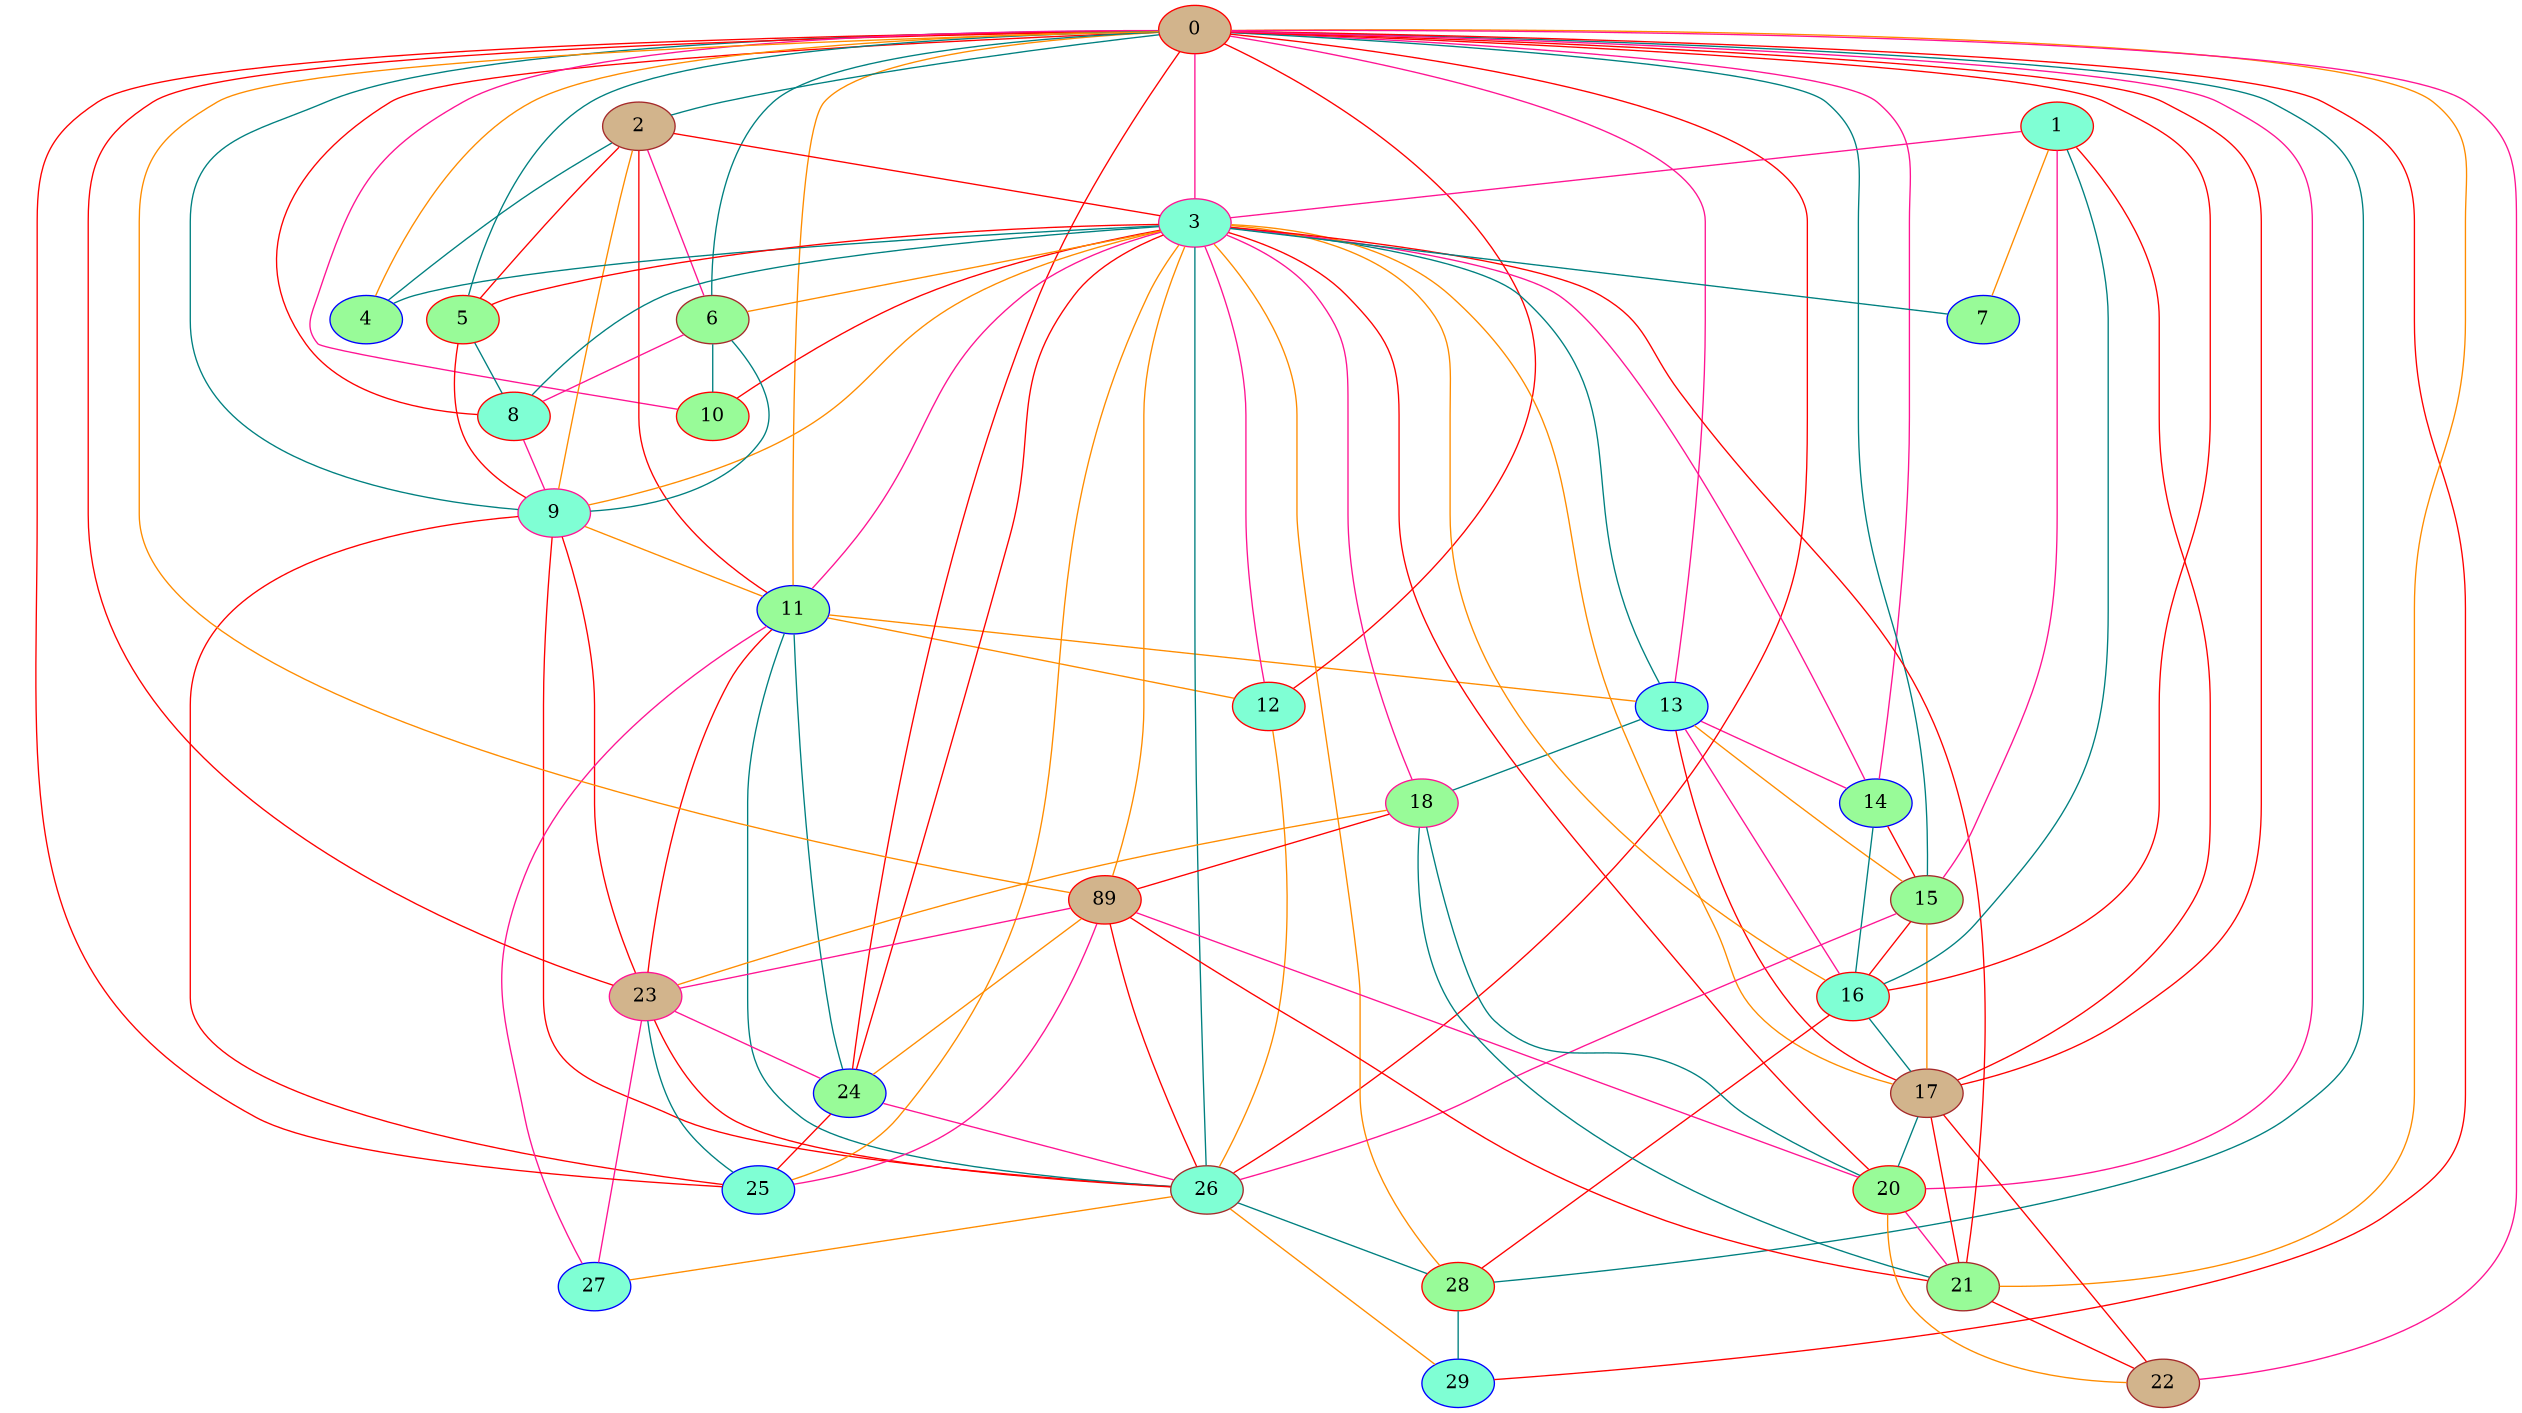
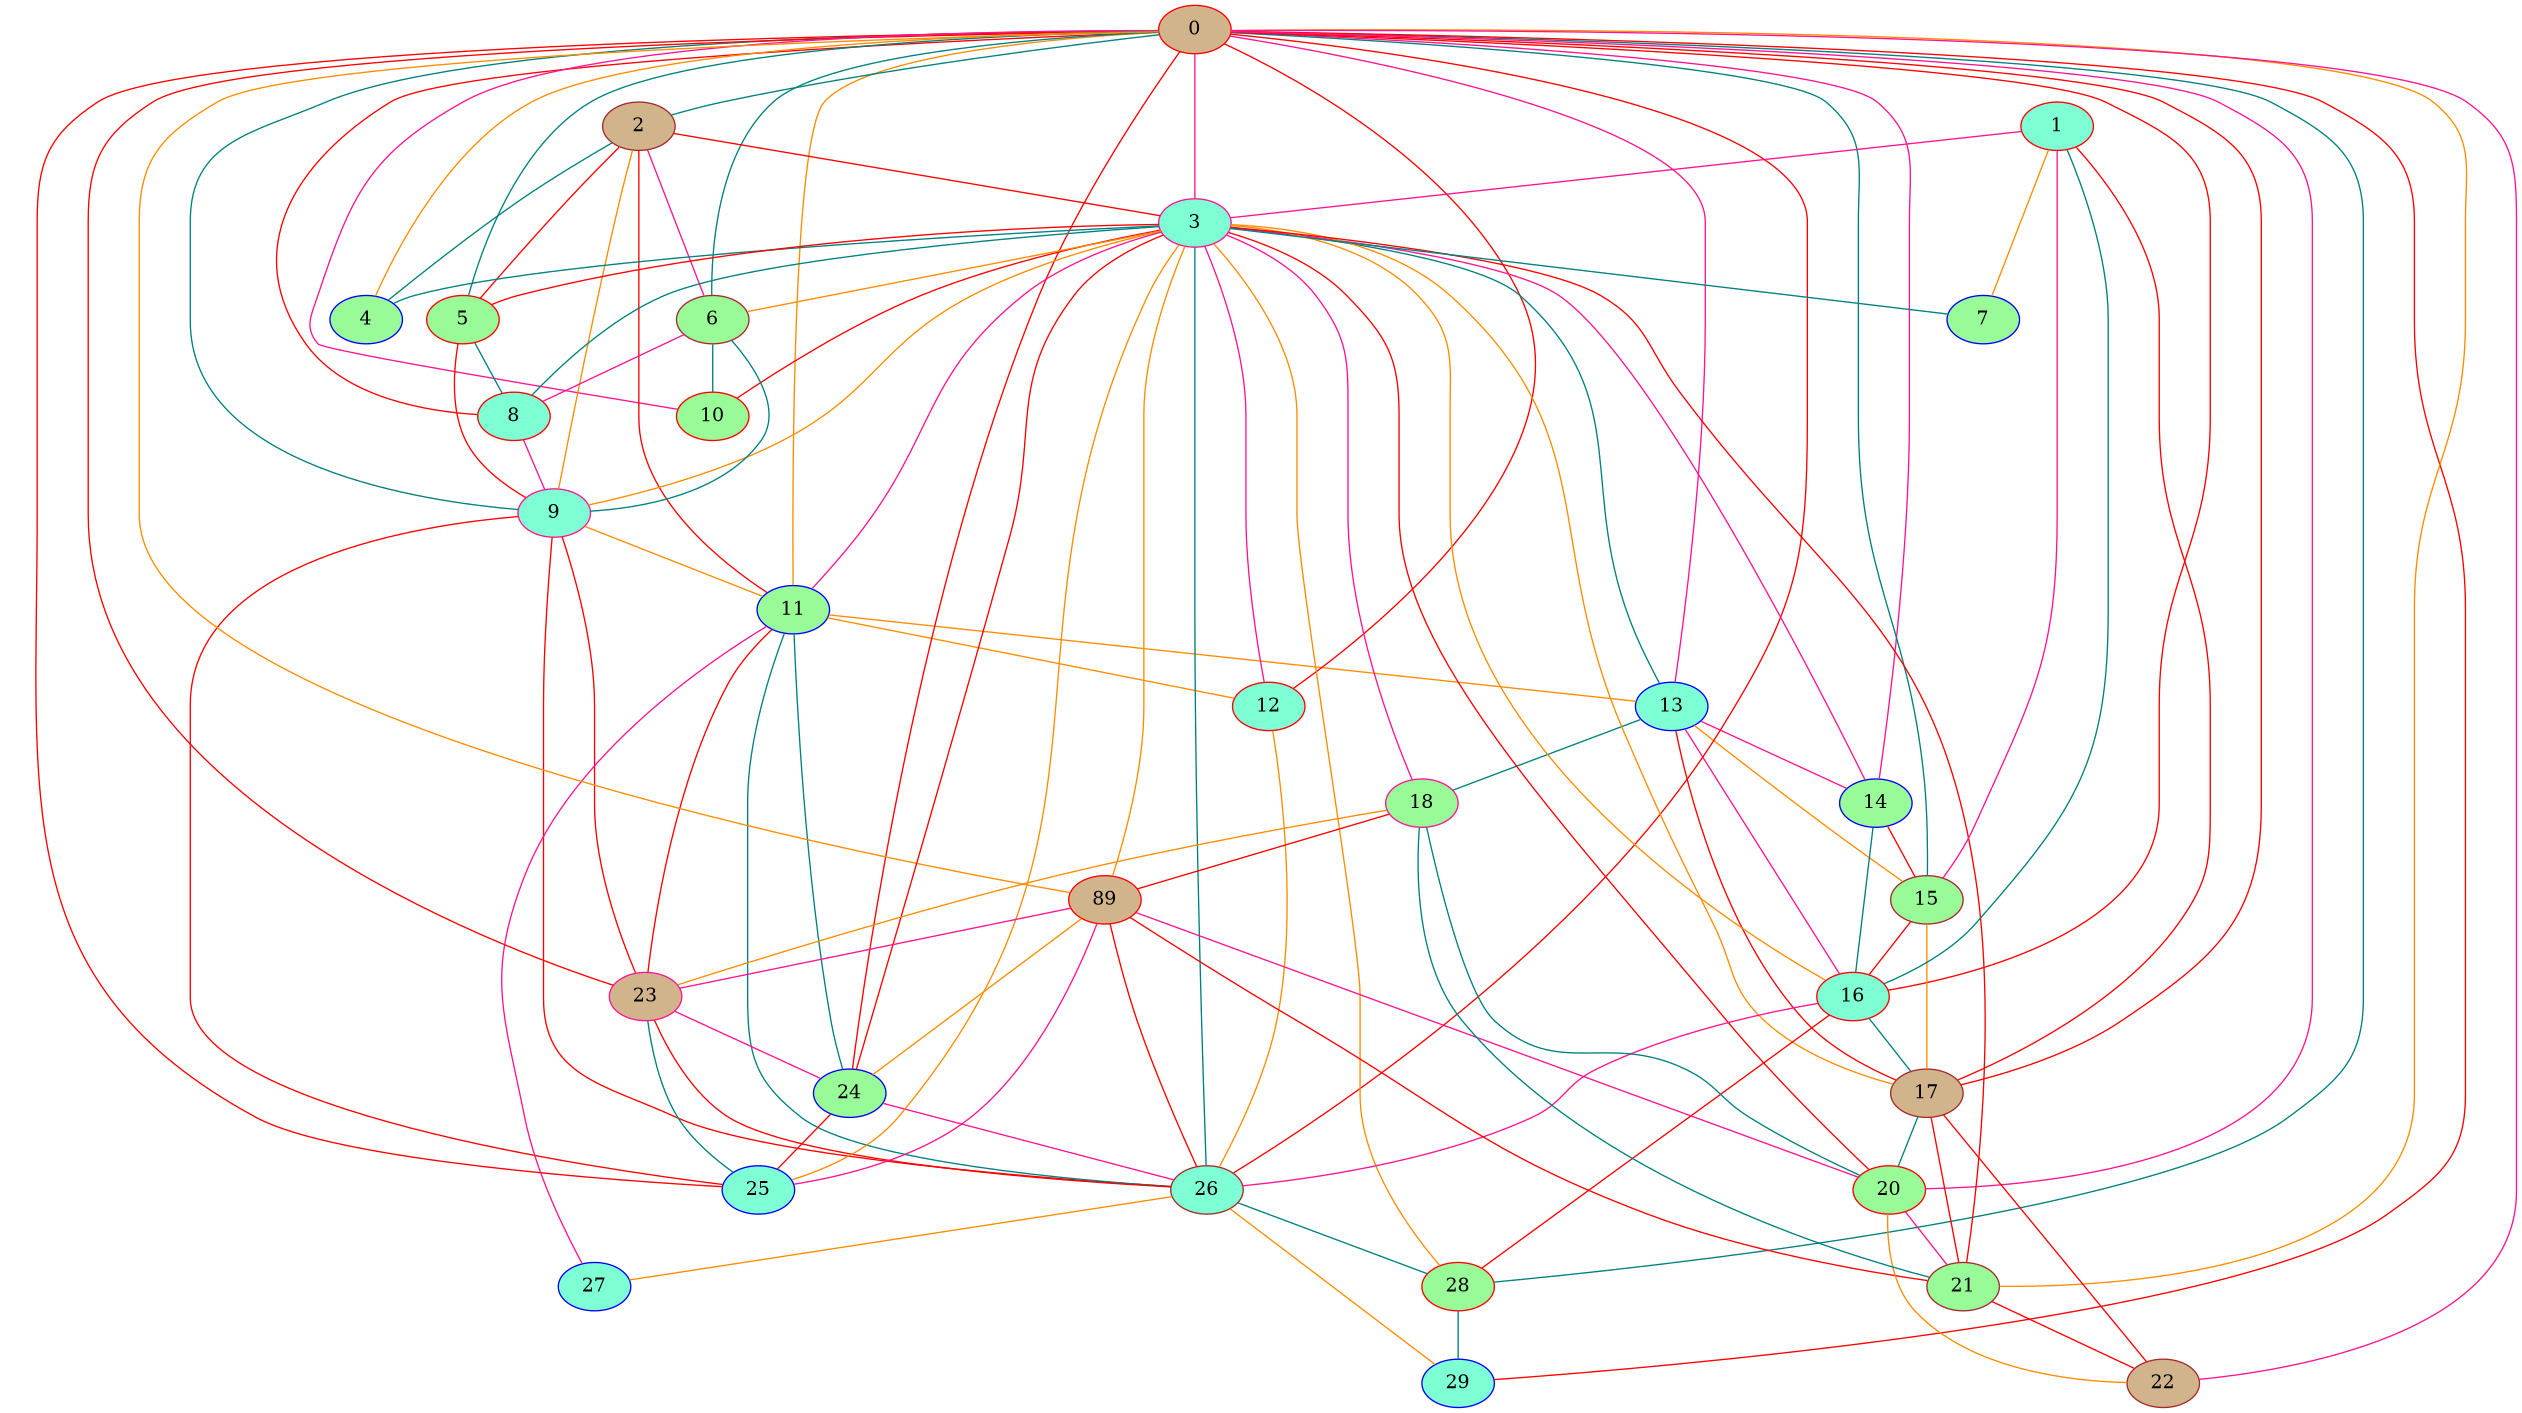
  graph {
    node [color=red fillcolor=palegreen style=filled]
    edge [color=red]
    8 [fillcolor=aquamarine]
    9 [color=deeppink fillcolor=aquamarine]
    11 [color=blue]
    23 [color=deeppink fillcolor=tan]
    25 [color=blue fillcolor=aquamarine]
    26 [color=brown fillcolor=aquamarine]
    12 [fillcolor=aquamarine]
    13 [color=blue fillcolor=aquamarine]
    24 [color=blue]
    27 [color=blue fillcolor=aquamarine]
    28
    29 [color=blue fillcolor=aquamarine]
    0 [fillcolor=tan]
    4 [color=blue]
    10
    2 [color=brown fillcolor=tan]
    3 [color=deeppink fillcolor=aquamarine]
    5
    6 [color=brown]
    14 [color=blue]
    15 [color=brown]
    16 [fillcolor=aquamarine]
    17 [color=brown fillcolor=tan]
    n24 [fillcolor=tan label=89]
    20
    21 [color=brown]
    22 [color=brown fillcolor=tan]
    18 [color=deeppink]
    7 [color=blue]
    1 [fillcolor=aquamarine]
    8 -- 9 [color=deeppink]
    9 -- 11 [color=darkorange]
    9 -- 23
    9 -- 25
    9 -- 26
    11 -- 23
    11 -- 26 [color=teal]
    11 -- 12 [color=darkorange]
    11 -- 13 [color=darkorange]
    11 -- 24 [color=teal]
    11 -- 27 [color=deeppink]
    23 -- 25 [color=teal]
    23 -- 26
    23 -- 24 [color=deeppink]
-   23 -- 27 [color=deeppink]
    26 -- 27 [color=darkorange]
    26 -- 28 [color=teal]
    26 -- 29 [color=darkorange]
    12 -- 26 [color=darkorange]
    13 -- 14 [color=deeppink]
    13 -- 15 [color=darkorange]
    13 -- 16 [color=deeppink]
    13 -- 17
    13 -- 18 [color=teal]
    24 -- 25
    24 -- 26 [color=deeppink]
    28 -- 29 [color=teal]
    0 -- 8
    0 -- 9 [color=teal]
    0 -- 11 [color=darkorange]
    0 -- 23
    0 -- 25
    0 -- 26
    0 -- 12
    0 -- 13 [color=deeppink]
    0 -- 24
    0 -- 28 [color=teal]
    0 -- 29
    0 -- 4 [color=darkorange]
    0 -- 10 [color=deeppink]
    0 -- 2 [color=teal]
    0 -- 3 [color=deeppink]
    0 -- 5 [color=teal]
    0 -- 6 [color=teal]
    0 -- 14 [color=deeppink]
    0 -- 15 [color=teal]
    0 -- 16
    0 -- 17
    0 -- n24 [color=darkorange]
    0 -- 20 [color=deeppink]
    0 -- 21 [color=darkorange]
    0 -- 22 [color=deeppink]
    2 -- 9 [color=darkorange]
    2 -- 11
    2 -- 4 [color=teal]
    2 -- 3
    2 -- 5
    2 -- 6 [color=deeppink]
    3 -- 8 [color=teal]
    3 -- 9 [color=darkorange]
    3 -- 11 [color=deeppink]
    3 -- 25 [color=darkorange]
    3 -- 26 [color=teal]
    3 -- 12 [color=deeppink]
    3 -- 13 [color=teal]
    3 -- 24
    3 -- 28 [color=darkorange]
    3 -- 4 [color=teal]
    3 -- 10
    3 -- 5
    3 -- 6 [color=darkorange]
    3 -- 14 [color=deeppink]
    3 -- 16 [color=darkorange]
    3 -- 17 [color=darkorange]
    3 -- n24 [color=darkorange]
    3 -- 20
    3 -- 21
    3 -- 18 [color=deeppink]
    3 -- 7 [color=teal]
    5 -- 8 [color=teal]
    5 -- 9
    6 -- 8 [color=deeppink]
    6 -- 9 [color=teal]
    6 -- 10 [color=teal]
    14 -- 15
    14 -- 16 [color=teal]
    15 -- 16
    15 -- 17 [color=darkorange]
-   15 -- 26 [color=deeppink]
+   16 -- 26 [color=deeppink]
    16 -- 28
    16 -- 17 [color=teal]
    17 -- 20 [color=teal]
    17 -- 21
    17 -- 22
    n24 -- 23 [color=deeppink]
    n24 -- 25 [color=deeppink]
    n24 -- 26
    n24 -- 24 [color=darkorange]
    n24 -- 20 [color=deeppink]
    n24 -- 21
    20 -- 21 [color=deeppink]
    20 -- 22 [color=darkorange]
    21 -- 22
    18 -- 23 [color=darkorange]
    18 -- n24
    18 -- 20 [color=teal]
    18 -- 21 [color=teal]
    1 -- 3 [color=deeppink]
    1 -- 15 [color=deeppink]
    1 -- 16 [color=teal]
    1 -- 17
    1 -- 7 [color=darkorange]
  }
